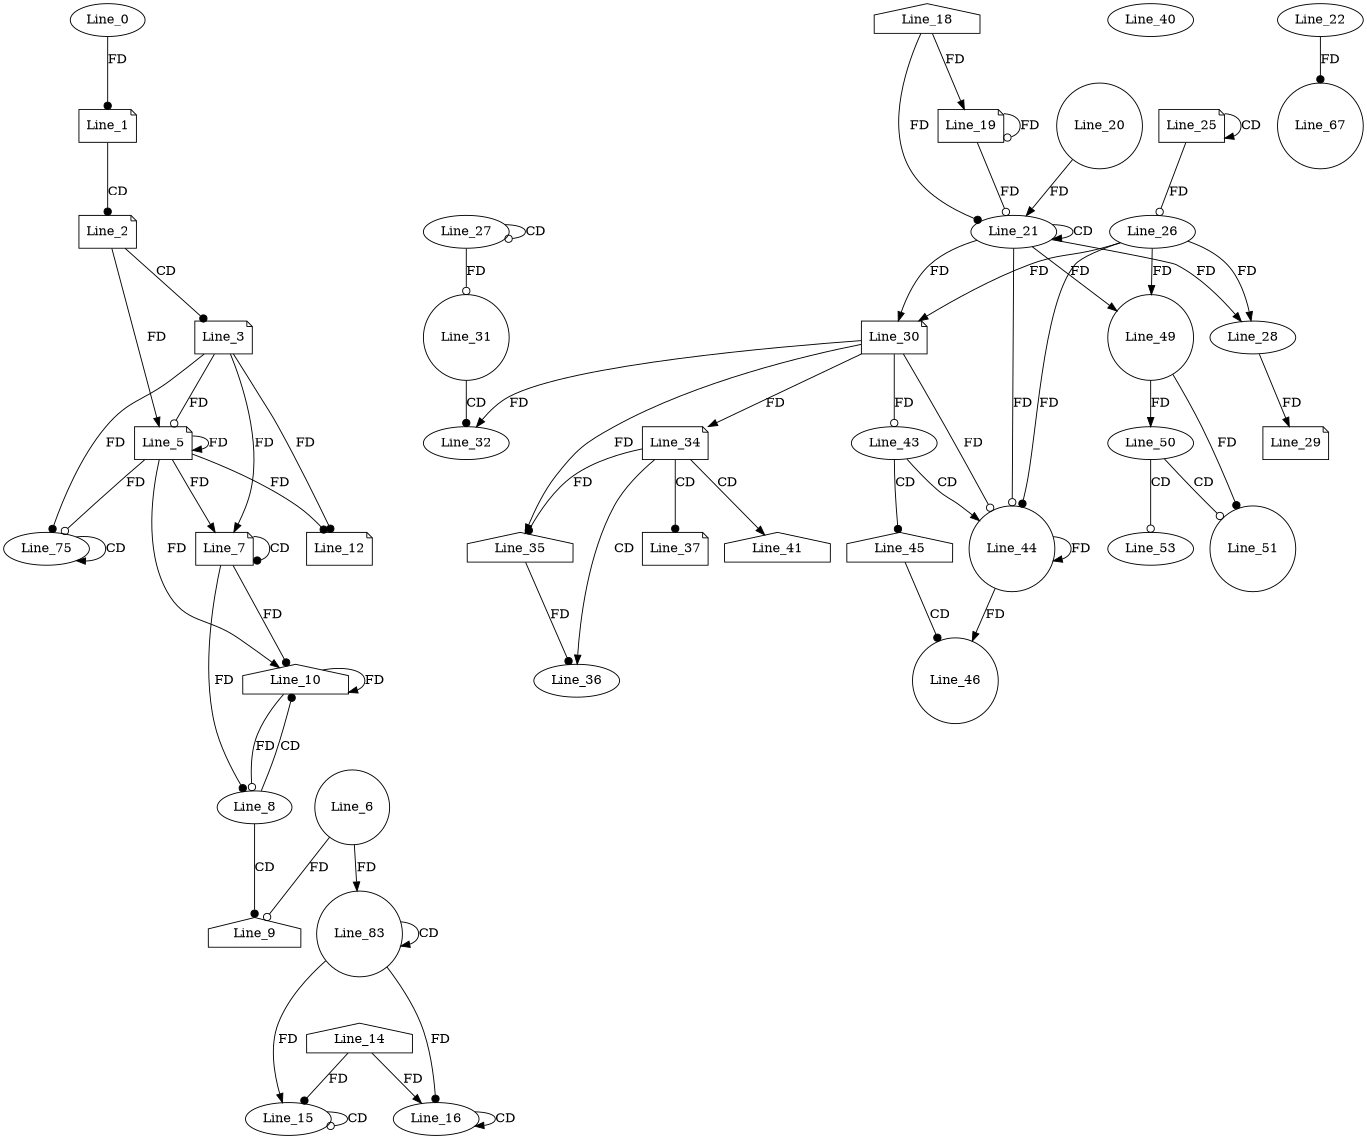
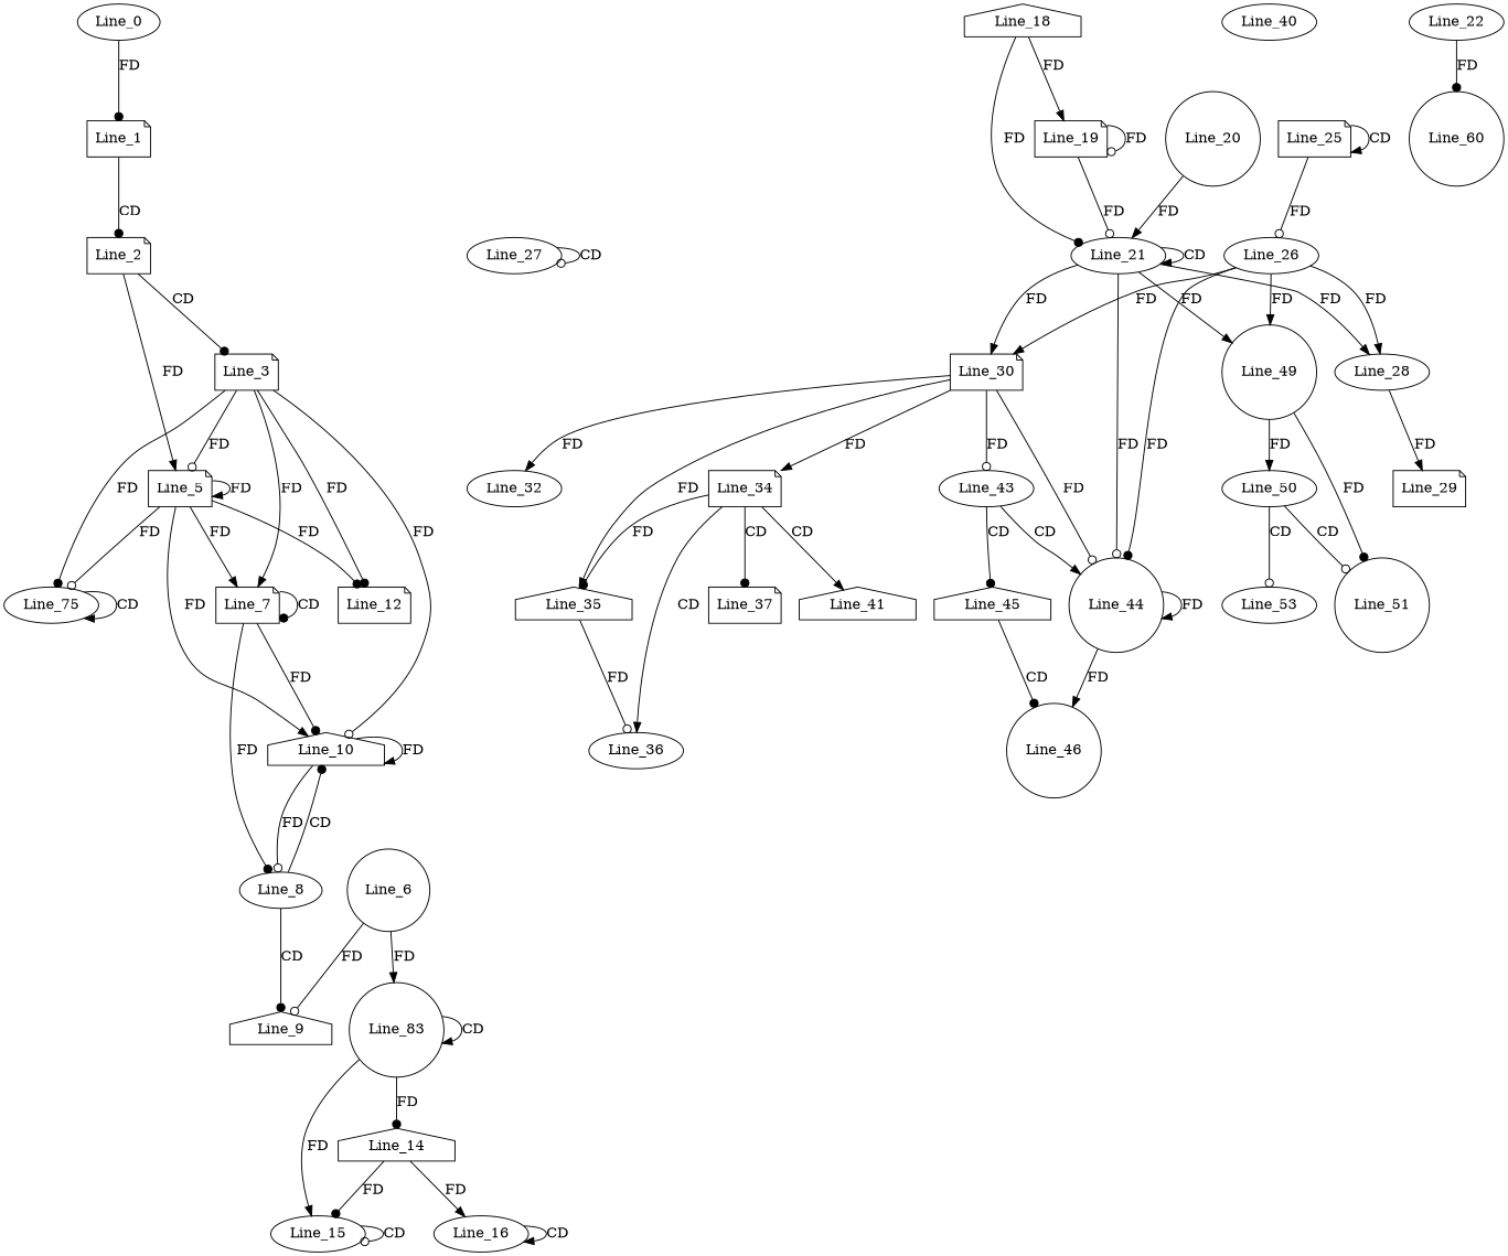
  digraph {
    node [shape=ellipse]
    edge [arrowhead=normal]
    Line_1 [shape=note]
    Line_0
    Line_2 [shape=note]
    Line_3 [shape=note]
    Line_5 [shape=note]
    Line_7 [shape=note]
    Line_10 [shape=house]
    Line_12 [shape=note]
    Line_75
    Line_8
    Line_9 [shape=house]
    Line_6 [shape=circle]
    n13 [label=Line_83 shape=circle]
    Line_15
    Line_16
    Line_14 [shape=house]
    Line_18 [shape=house]
    Line_19 [shape=note]
    Line_21
    Line_28
    Line_30 [shape=note]
    Line_44 [shape=circle]
    Line_49 [shape=circle]
    Line_29 [shape=note]
    Line_32
    Line_34 [shape=note]
    Line_35 [shape=house]
    Line_43
    Line_46 [shape=circle]
    Line_50
    Line_51 [shape=circle]
    Line_20 [shape=circle]
    Line_25 [shape=note]
    Line_26
    Line_27
-   Line_31 [shape=circle]
    Line_36
    Line_37 [shape=note]
    Line_41 [shape=house]
    Line_45 [shape=house]
    Line_40
    Line_53
-   Line_60 [shape=circle label=Line_67]
+   Line_60 [shape=circle]
    Line_22
    Line_1 -> Line_2 [arrowhead=dot label=CD]
    Line_0 -> Line_1 [arrowhead=dot label=FD]
    Line_2 -> Line_3 [arrowhead=dot label=CD]
    Line_2 -> Line_5 [label=FD]
    Line_3 -> Line_5 [arrowhead=odot label=FD]
    Line_3 -> Line_7 [label=FD]
+   Line_3 -> Line_10 [arrowhead=odot label=FD]
    Line_3 -> Line_12 [arrowhead=dot label=FD]
    Line_3 -> Line_75 [arrowhead=dot label=FD]
    Line_5 -> Line_5 [label=FD]
    Line_5 -> Line_7 [label=FD]
    Line_5 -> Line_10 [label=FD]
    Line_5 -> Line_12 [arrowhead=dot label=FD]
    Line_5 -> Line_75 [arrowhead=odot label=FD]
    Line_7 -> Line_7 [arrowhead=dot label=CD]
    Line_7 -> Line_10 [arrowhead=dot label=FD]
    Line_7 -> Line_8 [arrowhead=dot label=FD]
    Line_10 -> Line_10 [label=FD]
    Line_10 -> Line_8 [arrowhead=odot label=FD]
    Line_75 -> Line_75 [label=CD]
    Line_8 -> Line_10 [arrowhead=dot label=CD]
    Line_8 -> Line_9 [arrowhead=dot label=CD]
    Line_6 -> Line_9 [arrowhead=odot label=FD]
    Line_6 -> n13 [label=FD]
    n13 -> n13 [label=CD]
    n13 -> Line_15 [label=FD]
-   n13 -> Line_16 [arrowhead=dot label=FD]
+   n13 -> Line_14 [arrowhead=dot label=FD]
    Line_15 -> Line_15 [arrowhead=odot label=CD]
    Line_16 -> Line_16 [label=CD]
    Line_14 -> Line_15 [arrowhead=dot label=FD]
    Line_14 -> Line_16 [label=FD]
    Line_18 -> Line_19 [label=FD]
    Line_18 -> Line_21 [arrowhead=dot label=FD]
    Line_19 -> Line_19 [arrowhead=odot label=FD]
    Line_19 -> Line_21 [arrowhead=odot label=FD]
    Line_21 -> Line_21 [label=CD]
    Line_21 -> Line_28 [label=FD]
    Line_21 -> Line_30 [label=FD]
    Line_21 -> Line_44 [arrowhead=odot label=FD]
    Line_21 -> Line_49 [label=FD]
    Line_28 -> Line_29 [label=FD]
    Line_30 -> Line_44 [arrowhead=odot label=FD]
    Line_30 -> Line_32 [label=FD]
    Line_30 -> Line_34 [label=FD]
    Line_30 -> Line_35 [label=FD]
    Line_30 -> Line_43 [arrowhead=odot label=FD]
    Line_44 -> Line_44 [label=FD]
    Line_44 -> Line_46 [label=FD]
    Line_49 -> Line_50 [label=FD]
    Line_49 -> Line_51 [arrowhead=dot label=FD]
    Line_34 -> Line_35 [arrowhead=dot label=FD]
    Line_34 -> Line_36 [label=CD]
    Line_34 -> Line_37 [arrowhead=dot label=CD]
    Line_34 -> Line_41 [label=CD]
-   Line_35 -> Line_36 [arrowhead=dot label=FD]
+   Line_35 -> Line_36 [arrowhead=odot label=FD]
    Line_43 -> Line_44 [label=CD]
    Line_43 -> Line_45 [arrowhead=dot label=CD]
    Line_50 -> Line_51 [arrowhead=odot label=CD]
    Line_50 -> Line_53 [arrowhead=odot label=CD]
    Line_20 -> Line_21 [label=FD]
    Line_25 -> Line_25 [label=CD]
    Line_25 -> Line_26 [arrowhead=odot label=FD]
    Line_26 -> Line_28 [label=FD]
    Line_26 -> Line_30 [label=FD]
    Line_26 -> Line_44 [arrowhead=dot label=FD]
    Line_26 -> Line_49 [label=FD]
    Line_27 -> Line_27 [arrowhead=odot label=CD]
-   Line_27 -> Line_31 [arrowhead=odot label=FD]
-   Line_31 -> Line_32 [arrowhead=dot label=CD]
    Line_45 -> Line_46 [arrowhead=dot label=CD]
    Line_22 -> Line_60 [arrowhead=dot label=FD]
  }
